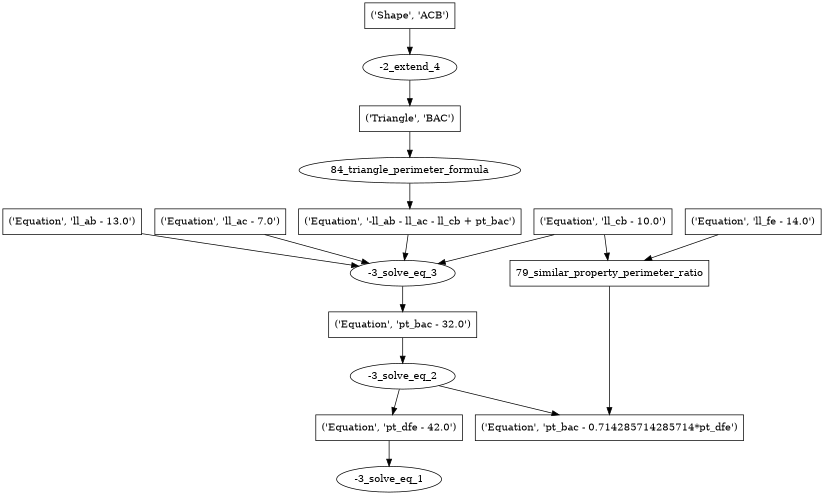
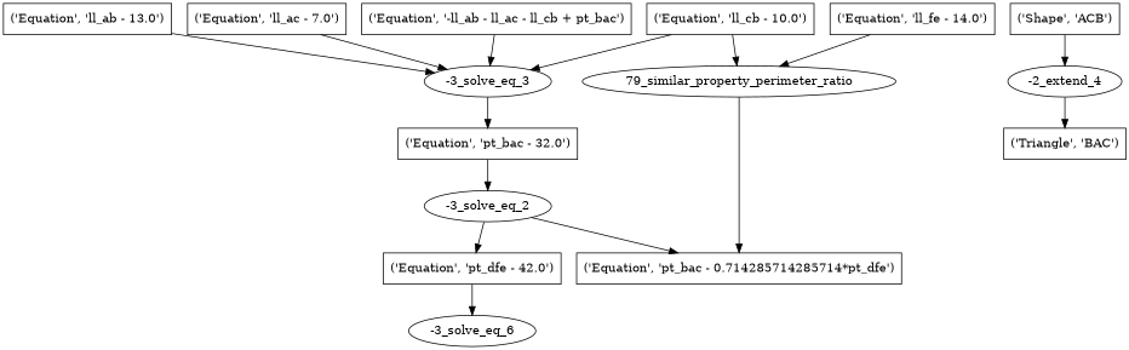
  digraph {
    node [shape=box]
-   n1 [label="-3_solve_eq_1" shape=""]
+   n1 [label="-3_solve_eq_6" shape=""]
    n2 [label="('Equation', 'pt_dfe - 42.0')"]
    n3 [label="-3_solve_eq_2" shape=""]
    n4 [label="('Equation', 'pt_bac - 0.714285714285714*pt_dfe')"]
    n5 [label="('Equation', 'pt_bac - 32.0')"]
    n6 [label="-3_solve_eq_3" shape=""]
    n7 [label="('Equation', 'll_ab - 13.0')"]
    n8 [label="('Equation', 'll_ac - 7.0')"]
    n9 [label="('Equation', 'll_cb - 10.0')"]
-   n10 [label="79_similar_property_perimeter_ratio"]
+   n10 [label="79_similar_property_perimeter_ratio" shape=""]
    n11 [label="('Equation', '-ll_ab - ll_ac - ll_cb + pt_bac')"]
    n12 [label="('Equation', 'll_fe - 14.0')"]
-   n13 [label="84_triangle_perimeter_formula" shape=""]
    n14 [label="('Triangle', 'BAC')"]
    n15 [label="-2_extend_4" shape=""]
    n16 [label="('Shape', 'ACB')"]
    n2 -> n1
    n3 -> n2
    n3 -> n4
    n5 -> n3
    n6 -> n5
    n7 -> n6
    n8 -> n6
    n9 -> n6
    n9 -> n10
    n10 -> n4
    n11 -> n6
    n12 -> n10
-   n13 -> n11
-   n14 -> n13
    n15 -> n14
    n16 -> n15
  }
